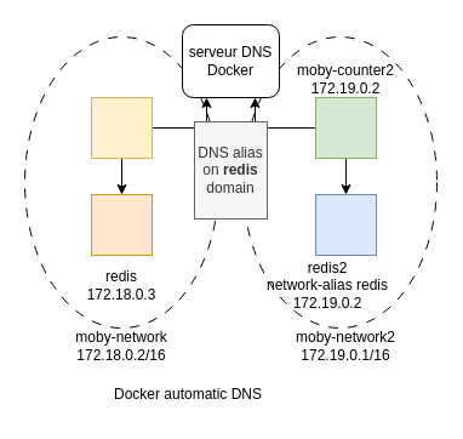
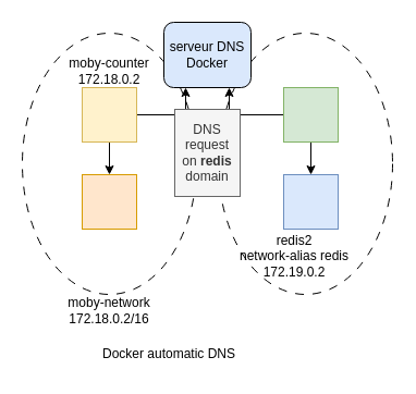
  <mxCell id="0" />
  <mxCell id="1" parent="0" />
  <mxCell id="2" value="" style="ellipse;whiteSpace=wrap;html=1;strokeWidth=1;dashed=1;dashPattern=8 8;fillColor=none;" vertex="1" parent="1"><mxGeometry x="200" y="30" width="160" height="240" as="geometry" /></mxCell>
  <mxCell id="3" value="" style="ellipse;whiteSpace=wrap;html=1;strokeWidth=1;dashed=1;dashPattern=8 8;fillColor=none;" vertex="1" parent="1"><mxGeometry x="20" y="30" width="160" height="240" as="geometry" /></mxCell>
  <mxCell id="4" value="&lt;div&gt;moby-network&lt;/div&gt;&lt;div&gt;172.18.0.2/16&lt;/div&gt;" style="text;html=1;align=center;verticalAlign=middle;whiteSpace=wrap;rounded=0;" vertex="1" parent="1"><mxGeometry x="55" y="270" width="90" height="30" as="geometry" /></mxCell>
  <mxCell id="5" style="edgeStyle=orthogonalEdgeStyle;rounded=0;orthogonalLoop=1;jettySize=auto;html=1;exitX=0.5;exitY=1;exitDx=0;exitDy=0;entryX=0.5;entryY=0;entryDx=0;entryDy=0;" edge="1" parent="1" source="7" target="13"><mxGeometry relative="1" as="geometry" /></mxCell>
  <mxCell id="6" style="edgeStyle=orthogonalEdgeStyle;rounded=0;orthogonalLoop=1;jettySize=auto;html=1;exitX=1;exitY=0.5;exitDx=0;exitDy=0;entryX=0.25;entryY=1;entryDx=0;entryDy=0;" edge="1" parent="1" source="7" target="14"><mxGeometry relative="1" as="geometry" /></mxCell>
  <mxCell id="7" value="" style="whiteSpace=wrap;html=1;aspect=fixed;fillColor=#fff2cc;strokeColor=#d6b656;" vertex="1" parent="1"><mxGeometry x="75" y="80" width="50" height="50" as="geometry" /></mxCell>
  <mxCell id="8" value="" style="whiteSpace=wrap;html=1;aspect=fixed;fillColor=#dae8fc;strokeColor=#6c8ebf;" vertex="1" parent="1"><mxGeometry x="260" y="160" width="50" height="50" as="geometry" /></mxCell>
  <mxCell id="9" style="edgeStyle=orthogonalEdgeStyle;rounded=0;orthogonalLoop=1;jettySize=auto;html=1;exitX=0.5;exitY=1;exitDx=0;exitDy=0;entryX=0.5;entryY=0;entryDx=0;entryDy=0;" edge="1" parent="1" source="11" target="8"><mxGeometry relative="1" as="geometry" /></mxCell>
  <mxCell id="10" style="edgeStyle=orthogonalEdgeStyle;rounded=0;orthogonalLoop=1;jettySize=auto;html=1;exitX=0;exitY=0.5;exitDx=0;exitDy=0;entryX=0.75;entryY=1;entryDx=0;entryDy=0;" edge="1" parent="1" source="11" target="14"><mxGeometry relative="1" as="geometry" /></mxCell>
  <mxCell id="11" value="" style="whiteSpace=wrap;html=1;aspect=fixed;fillColor=#d5e8d4;strokeColor=#82b366;" vertex="1" parent="1"><mxGeometry x="260" y="80" width="50" height="50" as="geometry" /></mxCell>
  <mxCell id="12" value="&lt;div&gt;Docker automatic DNS&lt;br&gt;&lt;/div&gt;" style="text;html=1;align=center;verticalAlign=middle;whiteSpace=wrap;rounded=0;" vertex="1" parent="1"><mxGeometry x="55" y="310" width="200" height="30" as="geometry" /></mxCell>
  <mxCell id="13" value="" style="whiteSpace=wrap;html=1;aspect=fixed;fillColor=#ffe6cc;strokeColor=#d79b00;" vertex="1" parent="1"><mxGeometry x="75" y="160" width="50" height="50" as="geometry" /></mxCell>
- <mxCell id="14" value="&lt;div&gt;serveur DNS&lt;/div&gt;&lt;div&gt;Docker&lt;/div&gt;" style="rounded=1;whiteSpace=wrap;html=1;" vertex="1" parent="1"><mxGeometry x="150" y="20" width="80" height="60" as="geometry" /></mxCell>
- <mxCell id="15" value="&lt;div&gt;moby-network2&lt;/div&gt;&lt;div&gt;172.19.0.1/16&lt;/div&gt;" style="text;html=1;align=center;verticalAlign=middle;whiteSpace=wrap;rounded=0;" vertex="1" parent="1"><mxGeometry x="240" y="270" width="90" height="30" as="geometry" /></mxCell>
- <mxCell id="16" value="&lt;div&gt;moby-counter2&lt;/div&gt;&lt;div&gt;172.19.0.2&lt;/div&gt;" style="text;html=1;align=center;verticalAlign=middle;whiteSpace=wrap;rounded=0;" vertex="1" parent="1"><mxGeometry x="240" y="50" width="90" height="30" as="geometry" /></mxCell>
+ <mxCell id="14" value="&lt;div&gt;serveur DNS&lt;/div&gt;&lt;div&gt;Docker&lt;/div&gt;" style="rounded=1;whiteSpace=wrap;html=1;fillColor=#dae8fc;" vertex="1" parent="1"><mxGeometry x="150" y="20" width="80" height="60" as="geometry" /></mxCell>
  <mxCell id="17" value="&lt;div&gt;redis2&lt;br&gt;network-alias redis&lt;br&gt;&lt;/div&gt;&lt;div&gt;172.19.0.2&lt;/div&gt;" style="text;html=1;align=center;verticalAlign=middle;whiteSpace=wrap;rounded=0;" vertex="1" parent="1"><mxGeometry x="215" y="220" width="110" height="30" as="geometry" /></mxCell>
- <mxCell id="18" value="&lt;div&gt;redis&lt;br&gt;&lt;/div&gt;&lt;div&gt;172.18.0.3&lt;/div&gt;" style="text;html=1;align=center;verticalAlign=middle;whiteSpace=wrap;rounded=0;" vertex="1" parent="1"><mxGeometry x="45" y="220" width="110" height="30" as="geometry" /></mxCell>
- <mxCell id="20" value="DNS alias&lt;br&gt;on &lt;b&gt;redis&lt;/b&gt; domain" style="text;html=1;align=center;verticalAlign=middle;whiteSpace=wrap;rounded=0;fillColor=#f5f5f5;fontColor=#333333;strokeColor=#666666;" vertex="1" parent="1"><mxGeometry x="160" y="100" width="60" height="80" as="geometry" /></mxCell>
+ <mxCell id="19" value="&lt;div&gt;moby-counter&lt;/div&gt;&lt;div&gt;172.18.0.2&lt;/div&gt;" style="text;html=1;align=center;verticalAlign=middle;whiteSpace=wrap;rounded=0;" vertex="1" parent="1"><mxGeometry x="55" y="50" width="90" height="30" as="geometry" /></mxCell>
+ <mxCell id="20" value="DNS request&lt;br&gt;on &lt;b&gt;redis&lt;/b&gt; domain" style="text;html=1;align=center;verticalAlign=middle;whiteSpace=wrap;rounded=0;fillColor=#f5f5f5;fontColor=#333333;strokeColor=#666666;" vertex="1" parent="1"><mxGeometry x="160" y="100" width="60" height="80" as="geometry" /></mxCell>
